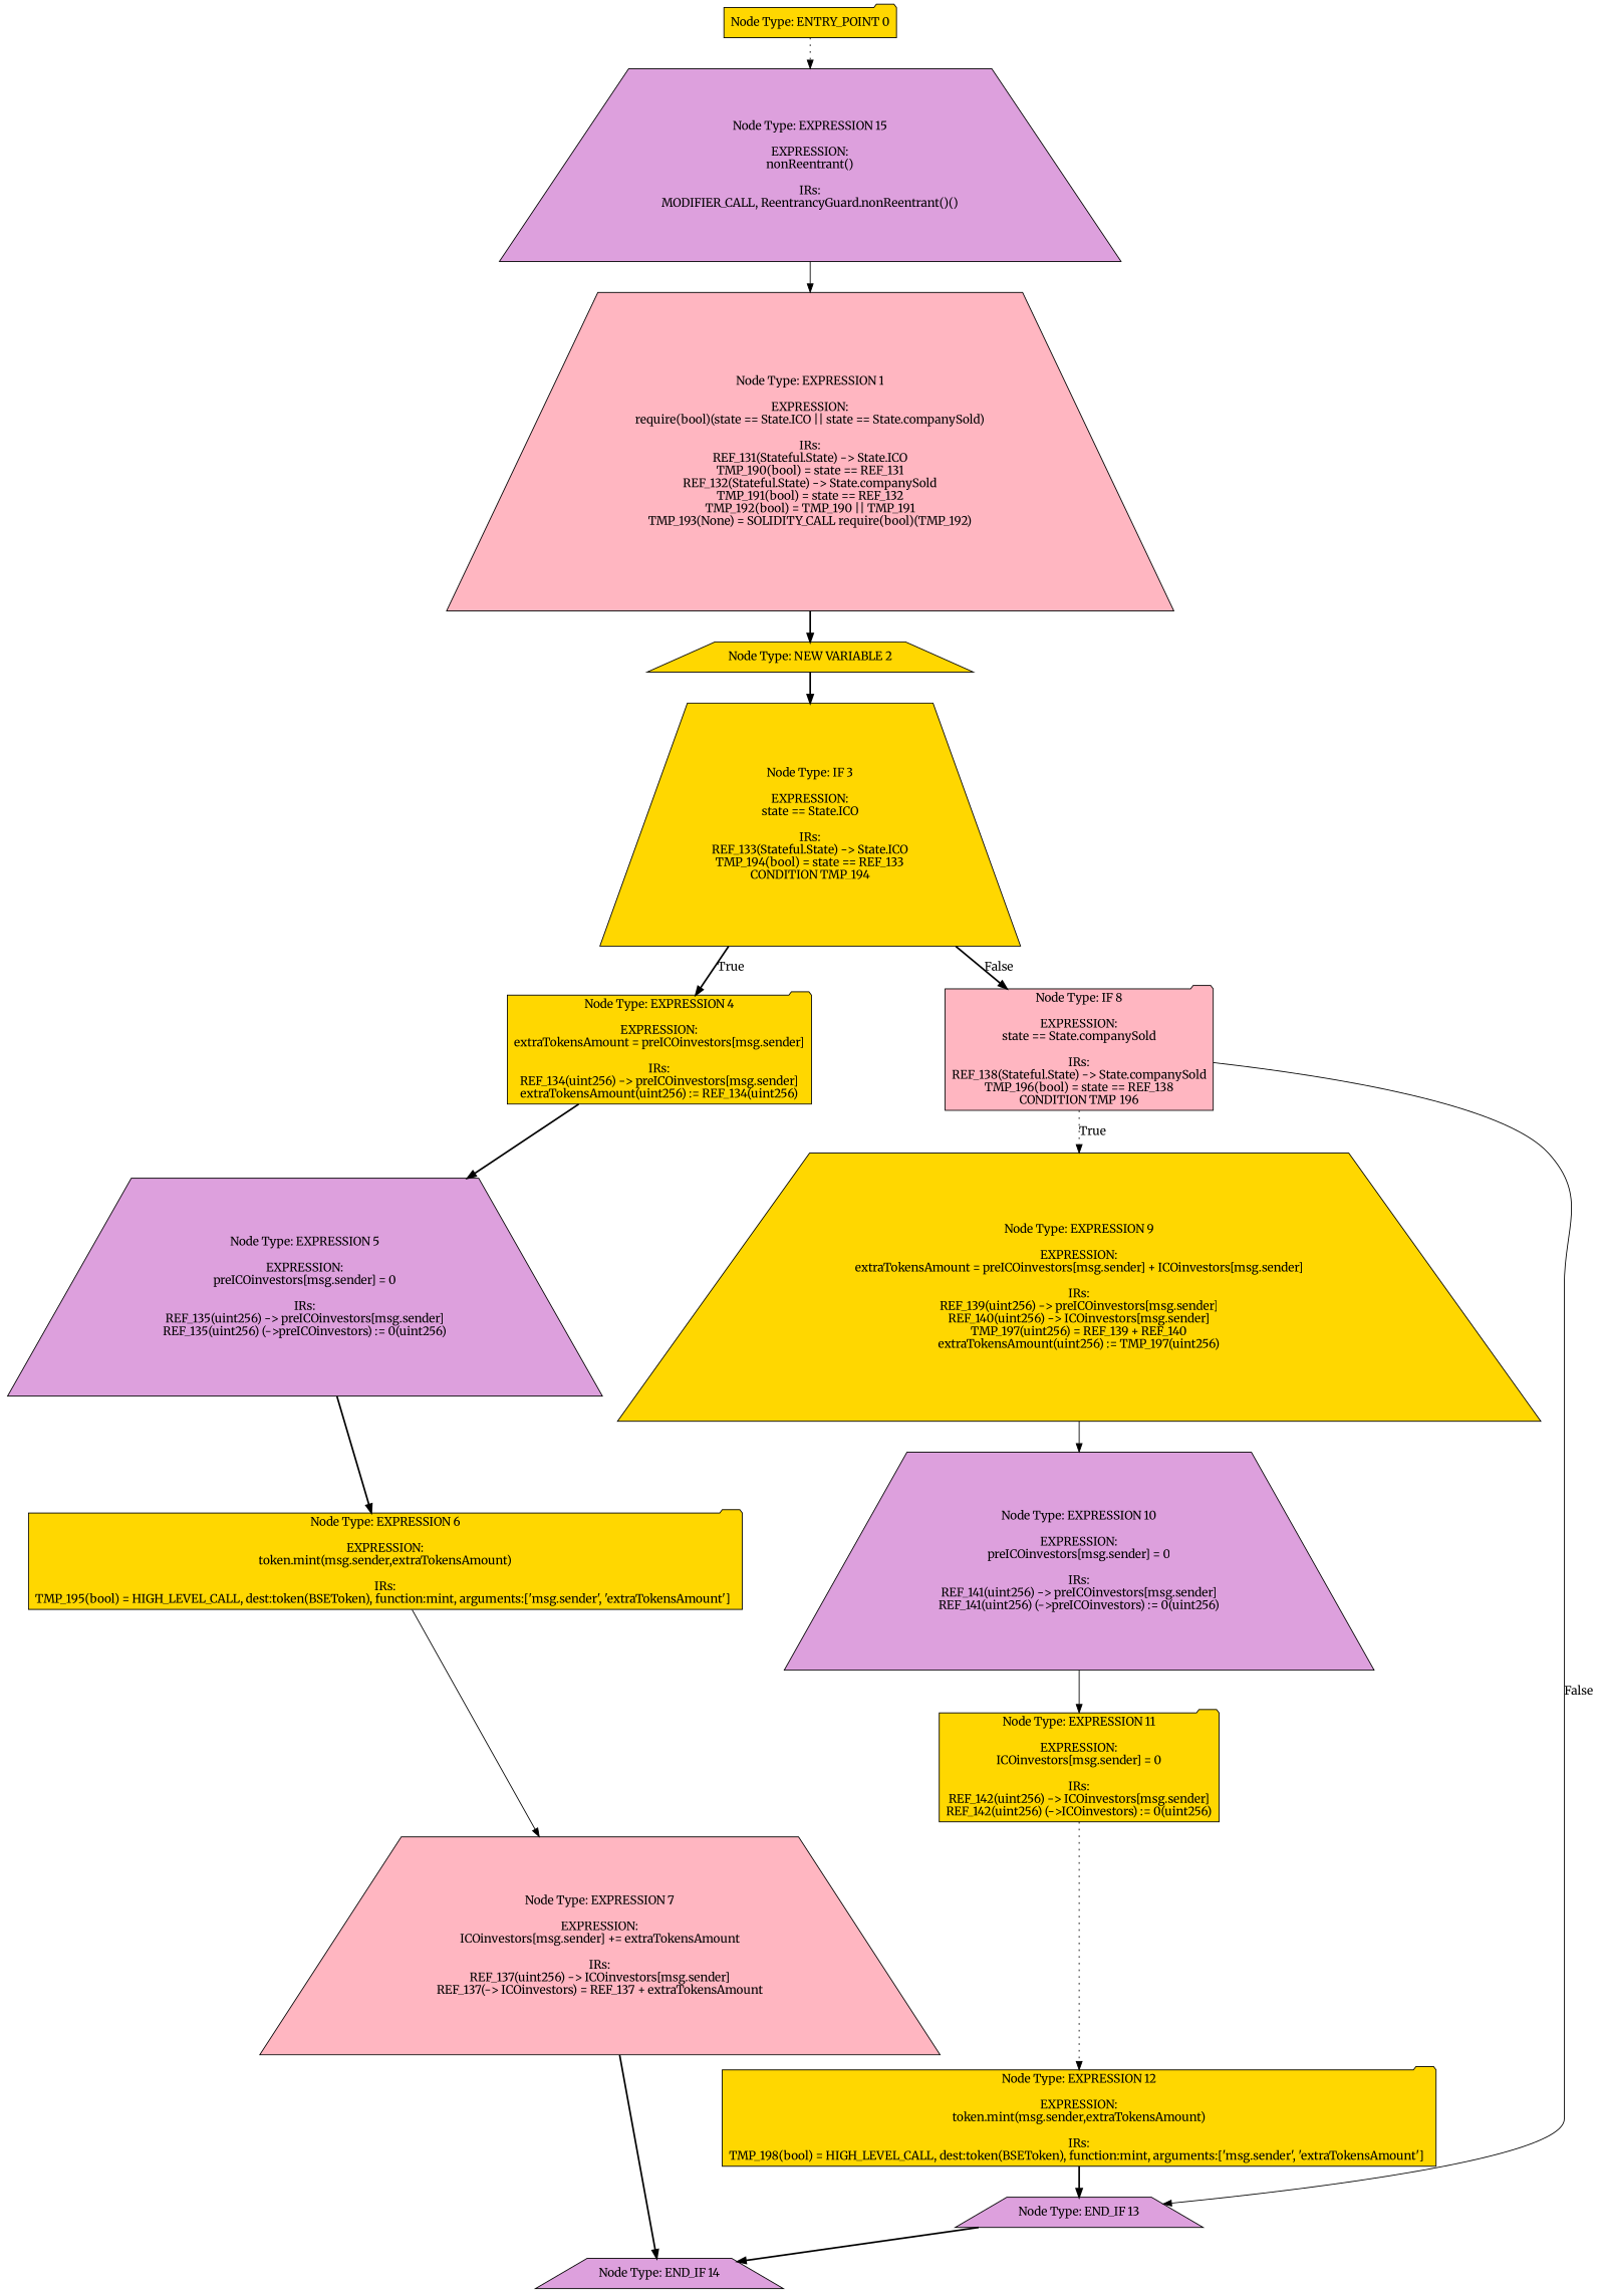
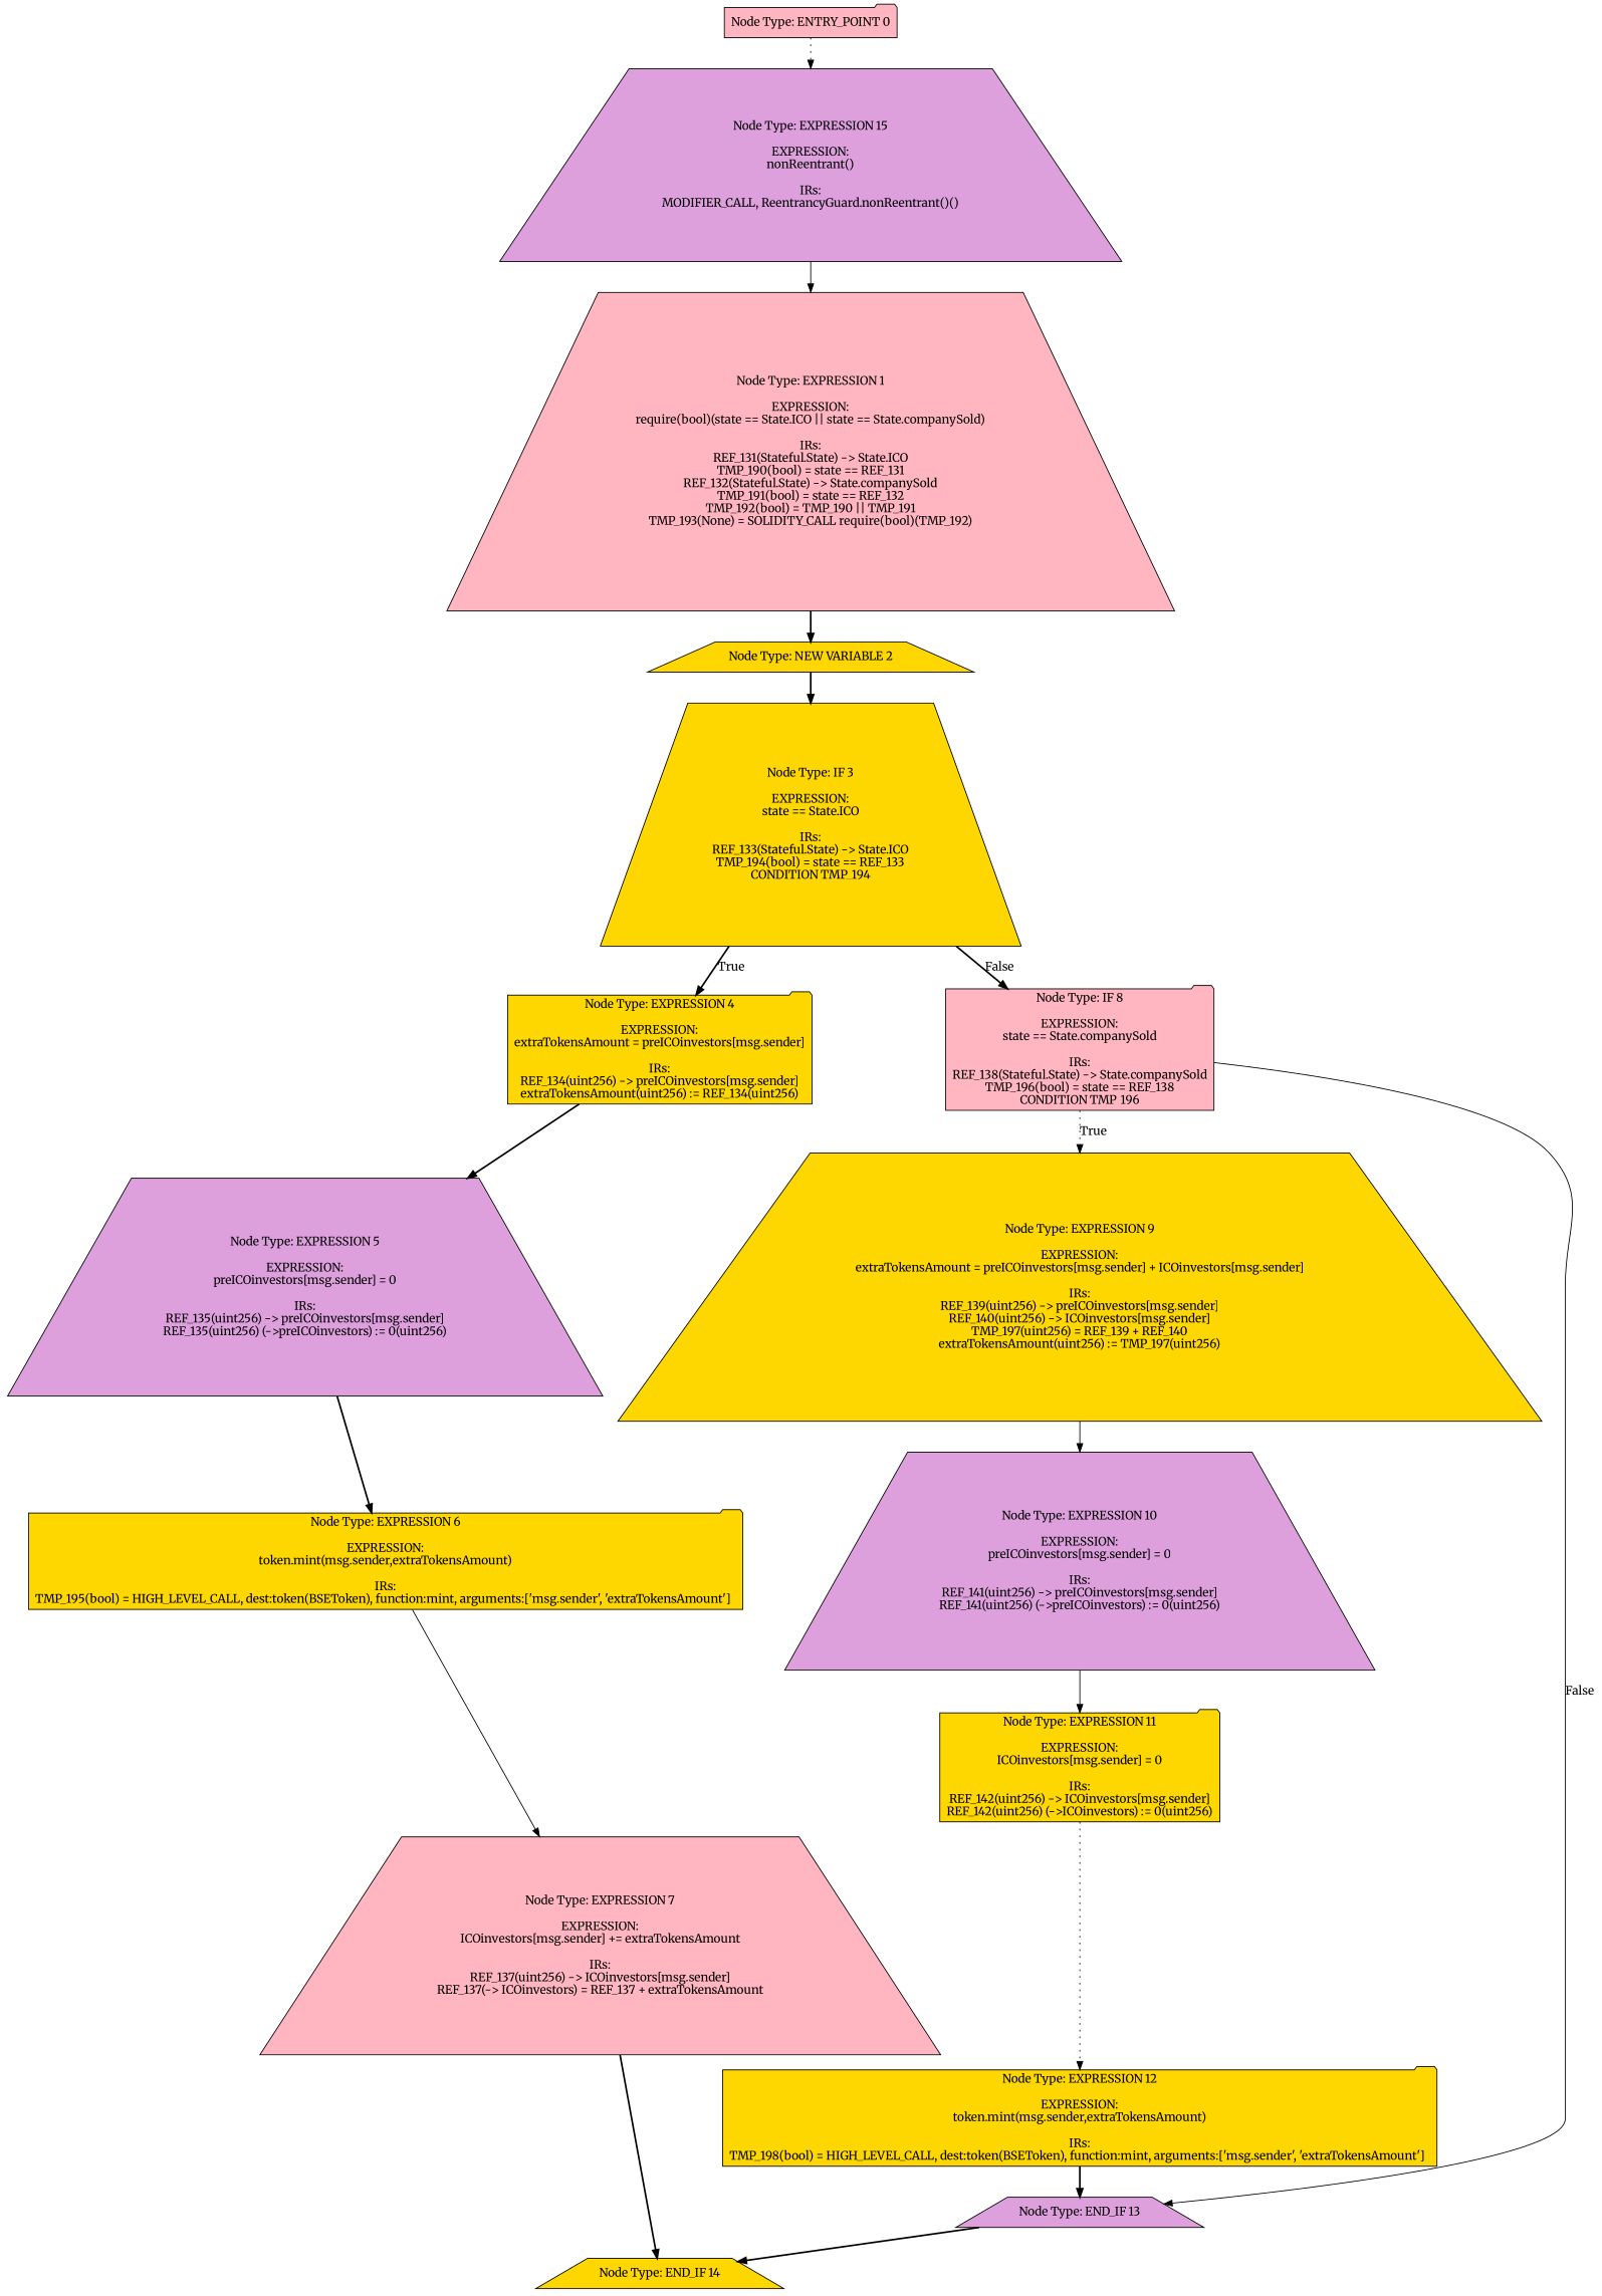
  digraph {
    fontname=Merriweather
    node [fillcolor=gold fontname=Merriweather shape=trapezium style=filled]
    edge [fontname=Merriweather style=bold]
-   n1 [label="Node Type: ENTRY_POINT 0\n" shape=folder]
+   n1 [fillcolor=lightpink label="Node Type: ENTRY_POINT 0\n" shape=folder]
    n2 [fillcolor=plum label="Node Type: EXPRESSION 15\n\nEXPRESSION:\nnonReentrant()\n\nIRs:\nMODIFIER_CALL, ReentrancyGuard.nonReentrant()()"]
    n3 [fillcolor=lightpink label="Node Type: EXPRESSION 1\n\nEXPRESSION:\nrequire(bool)(state == State.ICO || state == State.companySold)\n\nIRs:\nREF_131(Stateful.State) -> State.ICO\nTMP_190(bool) = state == REF_131\nREF_132(Stateful.State) -> State.companySold\nTMP_191(bool) = state == REF_132\nTMP_192(bool) = TMP_190 || TMP_191\nTMP_193(None) = SOLIDITY_CALL require(bool)(TMP_192)"]
    n4 [label="Node Type: NEW VARIABLE 2\n"]
    n5 [label="Node Type: IF 3\n\nEXPRESSION:\nstate == State.ICO\n\nIRs:\nREF_133(Stateful.State) -> State.ICO\nTMP_194(bool) = state == REF_133\nCONDITION TMP_194"]
    n6 [label="Node Type: EXPRESSION 4\n\nEXPRESSION:\nextraTokensAmount = preICOinvestors[msg.sender]\n\nIRs:\nREF_134(uint256) -> preICOinvestors[msg.sender]\nextraTokensAmount(uint256) := REF_134(uint256)" shape=folder]
    n7 [fillcolor=lightpink label="Node Type: IF 8\n\nEXPRESSION:\nstate == State.companySold\n\nIRs:\nREF_138(Stateful.State) -> State.companySold\nTMP_196(bool) = state == REF_138\nCONDITION TMP_196" shape=folder]
    n8 [fillcolor=plum label="Node Type: EXPRESSION 5\n\nEXPRESSION:\npreICOinvestors[msg.sender] = 0\n\nIRs:\nREF_135(uint256) -> preICOinvestors[msg.sender]\nREF_135(uint256) (->preICOinvestors) := 0(uint256)"]
    n9 [label="Node Type: EXPRESSION 9\n\nEXPRESSION:\nextraTokensAmount = preICOinvestors[msg.sender] + ICOinvestors[msg.sender]\n\nIRs:\nREF_139(uint256) -> preICOinvestors[msg.sender]\nREF_140(uint256) -> ICOinvestors[msg.sender]\nTMP_197(uint256) = REF_139 + REF_140\nextraTokensAmount(uint256) := TMP_197(uint256)"]
    n10 [fillcolor=plum label="Node Type: END_IF 13\n"]
    n11 [label="Node Type: EXPRESSION 6\n\nEXPRESSION:\ntoken.mint(msg.sender,extraTokensAmount)\n\nIRs:\nTMP_195(bool) = HIGH_LEVEL_CALL, dest:token(BSEToken), function:mint, arguments:['msg.sender', 'extraTokensAmount']  " shape=folder]
    n12 [fillcolor=plum label="Node Type: EXPRESSION 10\n\nEXPRESSION:\npreICOinvestors[msg.sender] = 0\n\nIRs:\nREF_141(uint256) -> preICOinvestors[msg.sender]\nREF_141(uint256) (->preICOinvestors) := 0(uint256)"]
-   n13 [fillcolor=plum label="Node Type: END_IF 14\n"]
+   n13 [label="Node Type: END_IF 14\n"]
    n14 [fillcolor=lightpink label="Node Type: EXPRESSION 7\n\nEXPRESSION:\nICOinvestors[msg.sender] += extraTokensAmount\n\nIRs:\nREF_137(uint256) -> ICOinvestors[msg.sender]\nREF_137(-> ICOinvestors) = REF_137 + extraTokensAmount"]
    n15 [label="Node Type: EXPRESSION 11\n\nEXPRESSION:\nICOinvestors[msg.sender] = 0\n\nIRs:\nREF_142(uint256) -> ICOinvestors[msg.sender]\nREF_142(uint256) (->ICOinvestors) := 0(uint256)" shape=folder]
    n16 [label="Node Type: EXPRESSION 12\n\nEXPRESSION:\ntoken.mint(msg.sender,extraTokensAmount)\n\nIRs:\nTMP_198(bool) = HIGH_LEVEL_CALL, dest:token(BSEToken), function:mint, arguments:['msg.sender', 'extraTokensAmount']  " shape=folder]
    n1 -> n2 [style=dotted]
    n2 -> n3 [style=solid]
    n3 -> n4
    n4 -> n5
    n5 -> n6 [label=True]
    n5 -> n7 [label=False]
    n6 -> n8
    n7 -> n9 [label=True style=dotted]
    n7 -> n10 [label=False style=solid]
    n8 -> n11
    n9 -> n12 [style=solid]
    n10 -> n13
    n11 -> n14 [style=solid]
    n12 -> n15 [style=solid]
    n14 -> n13
    n15 -> n16 [style=dotted]
    n16 -> n10
  }
